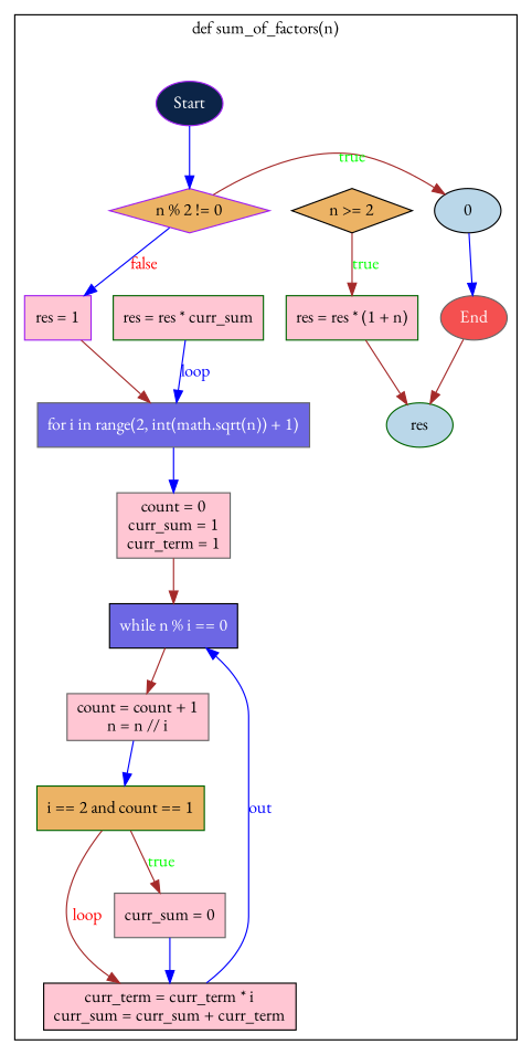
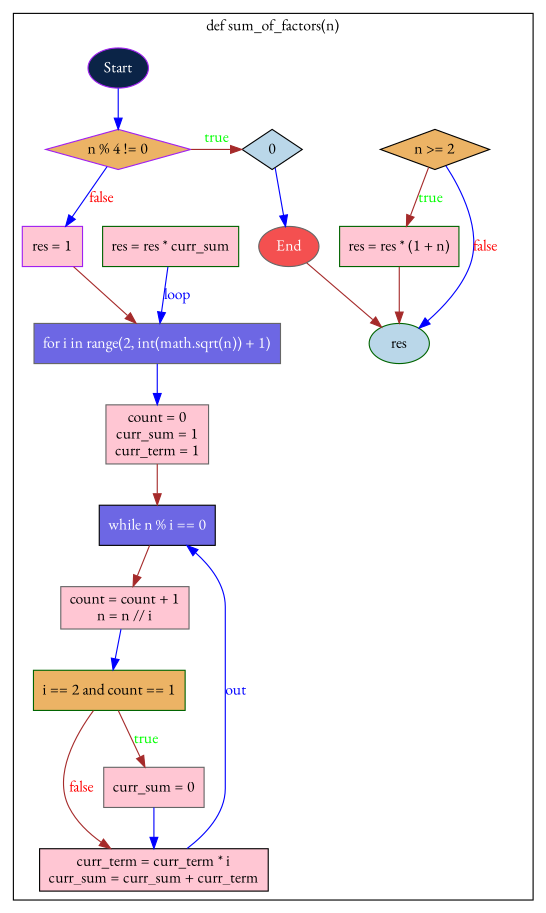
  digraph {
    bgcolor=white
    fontname="EB Garamond"
    node [color=gray40 fillcolor="#FFC6D3" fontcolor=black fontname="EB Garamond" shape=rect style=filled type=STATEMENT]
    edge [color=brown fontname="EB Garamond" source="@current_to_next"]
-   n1 [color=purple fillcolor="#ECB365" label="n % 2 != 0" shape=diamond type=CONDITIONS]
-   n2 [color=black fillcolor="#BAD7E9" label=0 shape=ellipse type=RETURN]
+   n1 [color=purple fillcolor="#ECB365" label="n % 4 != 0" shape=diamond type=CONDITIONS]
+   n2 [color=black fillcolor="#BAD7E9" label=0 shape=diamond type=RETURN]
    n3 [color=purple fillcolor="#0B2447" fontcolor=white label=Start shape=ellipse type=START]
    n4 [color=purple label="res = 1\n"]
    n5 [fillcolor="#F45050" fontcolor=white label=End shape=ellipse type=END]
    n6 [fillcolor="#6D67E4" fontcolor=white label="for i in range(2, int(math.sqrt(n)) + 1)" type=LOOP]
    n7 [label="count = 0\ncurr_sum = 1\ncurr_term = 1\n"]
    n8 [color=black fillcolor="#ECB365" label="n >= 2" shape=diamond type=CONDITIONS]
    n9 [color=black fillcolor="#6D67E4" fontcolor=white label="while n % i == 0" type=LOOP]
    n10 [label="count = count + 1\nn = n // i\n"]
    n11 [color=darkgreen label="res = res * curr_sum\n"]
    n12 [color=darkgreen fillcolor="#ECB365" label="i == 2 and count == 1" shape=box type=CONDITIONS]
    n13 [label="curr_sum = 0\n"]
    n14 [color=black label="curr_term = curr_term * i\ncurr_sum = curr_sum + curr_term\n"]
    n15 [color=darkgreen label="res = res * (1 + n)\n"]
    n16 [color=darkgreen fillcolor="#BAD7E9" label=res shape=ellipse type=RETURN]
    subgraph cluster_1 {
      label="def sum_of_factors(n)"
      source="@condition_and_return"
      n3
      n4
      n5
      n6
      n7
      n8
      n9
      n10
      n11
      n12
      n13
      n14
      n15
      n16
      subgraph sub_2 {
        label="def sum_of_factors(n)"
        rank=same
        source="@condition_and_return"
        n1
        n2
      }
    }
    n1 -> n2 [fontcolor=green label=true source="@if_to_next_node"]
    n1 -> n4 [color=blue fontcolor=red label=false source="@if_to_next_sibling"]
    n2 -> n5 [color=blue source="@return_to_end"]
    n3 -> n1 [color=blue]
    n4 -> n6
    n5 -> n16 [source="@return_to_end"]
    n6 -> n7 [color=blue source="@loop_to_next"]
    n7 -> n9
    n8 -> n15 [fontcolor=green label=true source="@if_to_next_node"]
+   n8 -> n16 [color=blue fontcolor=red label=false source="@if_to_next_sibling"]
    n9 -> n10 [source="@loop_to_next"]
    n10 -> n12 [color=blue]
    n11 -> n6 [color=blue fontcolor=blue label=loop source="@last_to_loop"]
    n12 -> n13 [fontcolor=green label=true source="@if_to_next_node"]
-   n12 -> n14 [fontcolor=red label=loop source="@if_to_next_sibling"]
+   n12 -> n14 [fontcolor=red label=false source="@if_to_next_sibling"]
    n13 -> n14 [color=blue]
    n14 -> n9 [color=blue fontcolor=blue label=out source="@last_to_loop"]
    n15 -> n16
  }
